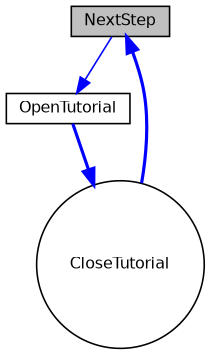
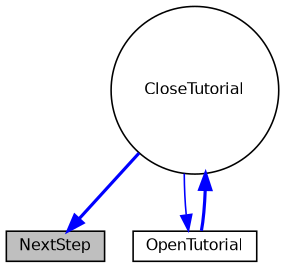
  digraph {
    rankdir=TB
    node [color=black fillcolor=white fontname=Helvetica fontsize=10 shape=box style=filled]
    edge [arrowhead=normal color=blue fontname=Helvetica fontsize=10 labelfontname=Helvetica labelfontsize=10 style=bold]
    n1 [fillcolor=grey75 fontcolor=black height=0.2 label=NextStep width=0.4]
    n2 [height=0.2 label=CloseTutorial shape=circle width=0.4]
    n3 [height=0.2 label=OpenTutorial width=0.4]
    n2 -> n1
-   n1 -> n3 [style=solid]
+   n2 -> n3 [style=solid]
    n3 -> n2
  }
